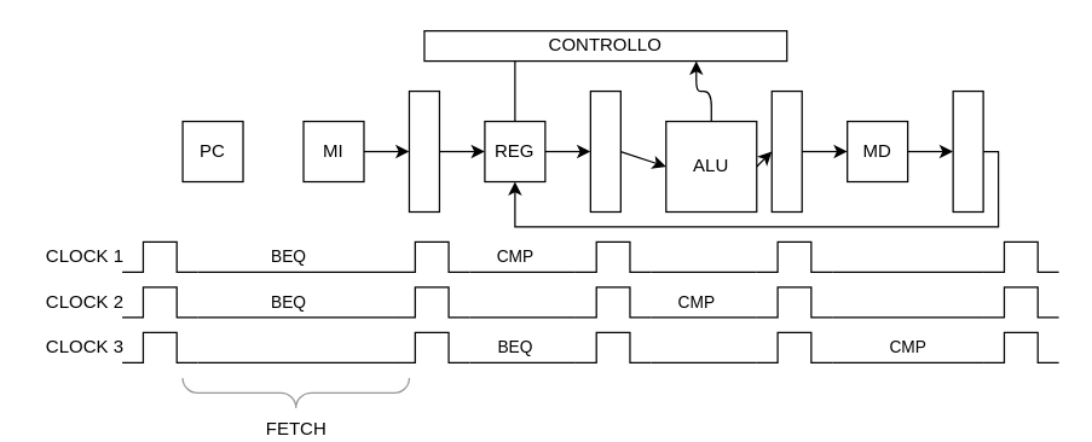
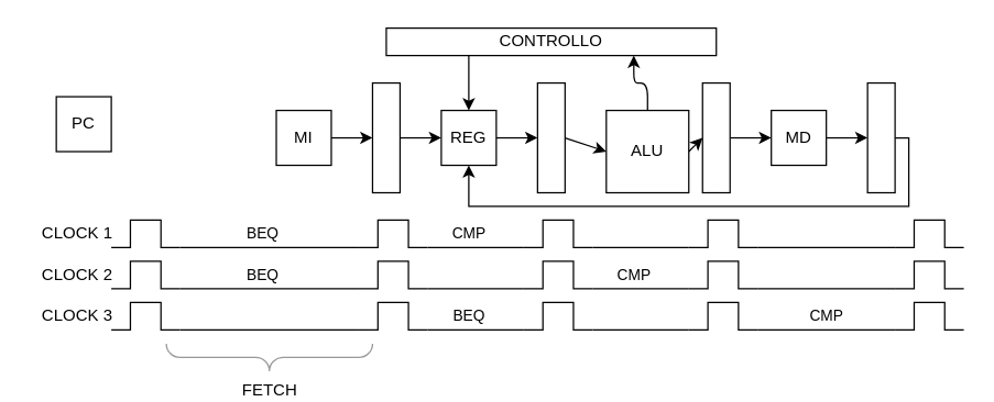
  <mxCell id="0" />
  <mxCell id="1" parent="0" />
  <mxCell id="2" style="edgeStyle=none;html=1;exitX=1;exitY=0.5;exitDx=0;exitDy=0;entryX=0.5;entryY=1;entryDx=0;entryDy=0;" edge="1" parent="1" source="3" target="19"><mxGeometry relative="1" as="geometry" /></mxCell>
  <mxCell id="3" value="REG" style="whiteSpace=wrap;html=1;aspect=fixed;container=0;" vertex="1" parent="1"><mxGeometry x="320" y="80" width="40" height="40" as="geometry" /></mxCell>
  <mxCell id="4" style="edgeStyle=none;html=1;exitX=1;exitY=0.5;exitDx=0;exitDy=0;entryX=0.5;entryY=1;entryDx=0;entryDy=0;" edge="1" parent="1" source="5" target="17"><mxGeometry relative="1" as="geometry" /></mxCell>
  <mxCell id="5" value="MD" style="whiteSpace=wrap;html=1;aspect=fixed;container=0;" vertex="1" parent="1"><mxGeometry x="560" y="80" width="40" height="40" as="geometry" /></mxCell>
  <mxCell id="6" style="edgeStyle=none;html=1;exitX=1;exitY=0.5;exitDx=0;exitDy=0;entryX=0.5;entryY=1;entryDx=0;entryDy=0;" edge="1" parent="1" source="8" target="21"><mxGeometry relative="1" as="geometry" /></mxCell>
  <mxCell id="7" style="edgeStyle=orthogonalEdgeStyle;html=1;exitX=0.5;exitY=0;exitDx=0;exitDy=0;entryX=0.75;entryY=1;entryDx=0;entryDy=0;" edge="1" parent="1" source="8" target="13"><mxGeometry relative="1" as="geometry" /></mxCell>
  <mxCell id="8" value="ALU" style="whiteSpace=wrap;html=1;aspect=fixed;container=0;" vertex="1" parent="1"><mxGeometry x="440" y="80" width="60" height="60" as="geometry" /></mxCell>
  <mxCell id="9" style="edgeStyle=none;html=1;exitX=1;exitY=0.5;exitDx=0;exitDy=0;entryX=0.5;entryY=1;entryDx=0;entryDy=0;" edge="1" parent="1" source="10" target="15"><mxGeometry relative="1" as="geometry" /></mxCell>
  <mxCell id="10" value="MI" style="whiteSpace=wrap;html=1;aspect=fixed;container=0;" vertex="1" parent="1"><mxGeometry x="200" y="80" width="40" height="40" as="geometry" /></mxCell>
- <mxCell id="11" value="PC" style="whiteSpace=wrap;html=1;aspect=fixed;container=0;" vertex="1" parent="1"><mxGeometry x="120" y="80" width="40" height="40" as="geometry" /></mxCell>
- <mxCell id="12" style="edgeStyle=orthogonalEdgeStyle;html=1;exitX=0.25;exitY=1;exitDx=0;exitDy=0;entryX=0.5;entryY=0;entryDx=0;entryDy=0;endArrow=none;" edge="1" parent="1" source="13" target="3"><mxGeometry relative="1" as="geometry" /></mxCell>
+ <mxCell id="11" value="PC" style="whiteSpace=wrap;html=1;aspect=fixed;container=0;" vertex="1" parent="1"><mxGeometry x="40" y="70" width="40" height="40" as="geometry" /></mxCell>
+ <mxCell id="12" style="edgeStyle=orthogonalEdgeStyle;html=1;exitX=0.25;exitY=1;exitDx=0;exitDy=0;entryX=0.5;entryY=0;entryDx=0;entryDy=0;" edge="1" parent="1" source="13" target="3"><mxGeometry relative="1" as="geometry" /></mxCell>
  <mxCell id="13" value="CONTROLLO" style="rounded=0;whiteSpace=wrap;html=1;container=0;" vertex="1" parent="1"><mxGeometry x="280" y="20" width="240" height="20" as="geometry" /></mxCell>
  <mxCell id="14" style="edgeStyle=none;html=1;exitX=0.5;exitY=0;exitDx=0;exitDy=0;entryX=0;entryY=0.5;entryDx=0;entryDy=0;" edge="1" parent="1" source="15" target="3"><mxGeometry relative="1" as="geometry" /></mxCell>
  <mxCell id="15" value="" style="rounded=0;whiteSpace=wrap;html=1;direction=south;" vertex="1" parent="1"><mxGeometry x="270" y="60" width="20" height="80" as="geometry" /></mxCell>
  <mxCell id="16" style="edgeStyle=orthogonalEdgeStyle;html=1;exitX=0.5;exitY=0;exitDx=0;exitDy=0;entryX=0.5;entryY=1;entryDx=0;entryDy=0;rounded=0;" edge="1" parent="1" source="17" target="3"><mxGeometry relative="1" as="geometry"><Array as="points"><mxPoint x="660" y="100" /><mxPoint x="660" y="150" /><mxPoint x="340" y="150" /></Array></mxGeometry></mxCell>
  <mxCell id="17" value="" style="rounded=0;whiteSpace=wrap;html=1;direction=south;" vertex="1" parent="1"><mxGeometry x="630" y="60" width="20" height="80" as="geometry" /></mxCell>
  <mxCell id="18" style="edgeStyle=none;html=1;exitX=0.5;exitY=0;exitDx=0;exitDy=0;entryX=0;entryY=0.5;entryDx=0;entryDy=0;" edge="1" parent="1" source="19" target="8"><mxGeometry relative="1" as="geometry" /></mxCell>
  <mxCell id="19" value="" style="rounded=0;whiteSpace=wrap;html=1;direction=south;" vertex="1" parent="1"><mxGeometry x="390" y="60" width="20" height="80" as="geometry" /></mxCell>
  <mxCell id="20" style="edgeStyle=none;html=1;exitX=0.5;exitY=0;exitDx=0;exitDy=0;entryX=0;entryY=0.5;entryDx=0;entryDy=0;" edge="1" parent="1" source="21" target="5"><mxGeometry relative="1" as="geometry" /></mxCell>
  <mxCell id="21" value="" style="rounded=0;whiteSpace=wrap;html=1;direction=south;" vertex="1" parent="1"><mxGeometry x="510" y="60" width="20" height="80" as="geometry" /></mxCell>
  <mxCell id="22" value="" style="pointerEvents=1;verticalLabelPosition=bottom;shadow=0;dashed=0;align=center;html=1;verticalAlign=top;shape=mxgraph.electrical.waveforms.pulse_1;" vertex="1" parent="1"><mxGeometry x="260" y="160" width="50" height="20" as="geometry" /></mxCell>
  <mxCell id="23" value="" style="pointerEvents=1;verticalLabelPosition=bottom;shadow=0;dashed=0;align=center;html=1;verticalAlign=top;shape=mxgraph.electrical.waveforms.pulse_1;" vertex="1" parent="1"><mxGeometry x="80" y="160" width="50" height="20" as="geometry" /></mxCell>
  <mxCell id="24" value="" style="pointerEvents=1;verticalLabelPosition=bottom;shadow=0;dashed=0;align=center;html=1;verticalAlign=top;shape=mxgraph.electrical.waveforms.pulse_1;" vertex="1" parent="1"><mxGeometry x="500" y="160" width="50" height="20" as="geometry" /></mxCell>
  <mxCell id="25" value="" style="pointerEvents=1;verticalLabelPosition=bottom;shadow=0;dashed=0;align=center;html=1;verticalAlign=top;shape=mxgraph.electrical.waveforms.pulse_1;" vertex="1" parent="1"><mxGeometry x="380" y="160" width="50" height="20" as="geometry" /></mxCell>
  <mxCell id="26" value="" style="pointerEvents=1;verticalLabelPosition=bottom;shadow=0;dashed=0;align=center;html=1;verticalAlign=top;shape=mxgraph.electrical.waveforms.pulse_1;" vertex="1" parent="1"><mxGeometry x="650" y="160" width="50" height="20" as="geometry" /></mxCell>
  <mxCell id="27" value="BEQ" style="endArrow=none;html=1;exitX=1;exitY=1;exitDx=0;exitDy=0;exitPerimeter=0;entryX=0;entryY=1;entryDx=0;entryDy=0;entryPerimeter=0;" edge="1" parent="1" source="23" target="22"><mxGeometry x="-0.077" y="10" width="50" height="50" relative="1" as="geometry"><mxPoint x="140" y="180" as="sourcePoint" /><mxPoint x="210" y="180" as="targetPoint" /><mxPoint as="offset" /></mxGeometry></mxCell>
  <mxCell id="28" value="CMP" style="endArrow=none;html=1;exitX=1;exitY=1;exitDx=0;exitDy=0;exitPerimeter=0;entryX=0;entryY=1;entryDx=0;entryDy=0;entryPerimeter=0;" edge="1" parent="1" source="22" target="25"><mxGeometry x="-0.143" y="10" width="50" height="50" relative="1" as="geometry"><mxPoint x="300" y="200" as="sourcePoint" /><mxPoint x="370" y="170" as="targetPoint" /><mxPoint as="offset" /></mxGeometry></mxCell>
  <mxCell id="29" value="" style="endArrow=none;html=1;exitX=1;exitY=1;exitDx=0;exitDy=0;exitPerimeter=0;entryX=0;entryY=1;entryDx=0;entryDy=0;entryPerimeter=0;" edge="1" parent="1" source="25" target="24"><mxGeometry x="-0.143" y="10" width="50" height="50" relative="1" as="geometry"><mxPoint x="430" y="195" as="sourcePoint" /><mxPoint x="480" y="145" as="targetPoint" /><mxPoint as="offset" /></mxGeometry></mxCell>
  <mxCell id="30" value="" style="endArrow=none;html=1;exitX=1;exitY=1;exitDx=0;exitDy=0;exitPerimeter=0;entryX=0;entryY=1;entryDx=0;entryDy=0;entryPerimeter=0;" edge="1" parent="1" source="24" target="26"><mxGeometry width="50" height="50" relative="1" as="geometry"><mxPoint x="560" y="170" as="sourcePoint" /><mxPoint x="610" y="190" as="targetPoint" /></mxGeometry></mxCell>
  <mxCell id="31" value="" style="pointerEvents=1;verticalLabelPosition=bottom;shadow=0;dashed=0;align=center;html=1;verticalAlign=top;shape=mxgraph.electrical.waveforms.pulse_1;" vertex="1" parent="1"><mxGeometry x="260" y="190" width="50" height="20" as="geometry" /></mxCell>
  <mxCell id="32" value="" style="pointerEvents=1;verticalLabelPosition=bottom;shadow=0;dashed=0;align=center;html=1;verticalAlign=top;shape=mxgraph.electrical.waveforms.pulse_1;" vertex="1" parent="1"><mxGeometry x="80" y="190" width="50" height="20" as="geometry" /></mxCell>
  <mxCell id="33" value="" style="pointerEvents=1;verticalLabelPosition=bottom;shadow=0;dashed=0;align=center;html=1;verticalAlign=top;shape=mxgraph.electrical.waveforms.pulse_1;" vertex="1" parent="1"><mxGeometry x="500" y="190" width="50" height="20" as="geometry" /></mxCell>
  <mxCell id="34" value="" style="pointerEvents=1;verticalLabelPosition=bottom;shadow=0;dashed=0;align=center;html=1;verticalAlign=top;shape=mxgraph.electrical.waveforms.pulse_1;" vertex="1" parent="1"><mxGeometry x="380" y="190" width="50" height="20" as="geometry" /></mxCell>
  <mxCell id="35" value="" style="pointerEvents=1;verticalLabelPosition=bottom;shadow=0;dashed=0;align=center;html=1;verticalAlign=top;shape=mxgraph.electrical.waveforms.pulse_1;" vertex="1" parent="1"><mxGeometry x="650" y="190" width="50" height="20" as="geometry" /></mxCell>
  <mxCell id="36" value="BEQ" style="endArrow=none;html=1;exitX=1;exitY=1;exitDx=0;exitDy=0;exitPerimeter=0;entryX=0;entryY=1;entryDx=0;entryDy=0;entryPerimeter=0;" edge="1" parent="1" source="32" target="31"><mxGeometry x="-0.077" y="10" width="50" height="50" relative="1" as="geometry"><mxPoint x="140" y="210" as="sourcePoint" /><mxPoint x="210" y="210" as="targetPoint" /><mxPoint as="offset" /></mxGeometry></mxCell>
  <mxCell id="37" value="" style="endArrow=none;html=1;exitX=1;exitY=1;exitDx=0;exitDy=0;exitPerimeter=0;entryX=0;entryY=1;entryDx=0;entryDy=0;entryPerimeter=0;" edge="1" parent="1" source="31" target="34"><mxGeometry x="-0.143" y="10" width="50" height="50" relative="1" as="geometry"><mxPoint x="300" y="230" as="sourcePoint" /><mxPoint x="370" y="200" as="targetPoint" /><mxPoint as="offset" /></mxGeometry></mxCell>
  <mxCell id="38" value="CMP" style="endArrow=none;html=1;exitX=1;exitY=1;exitDx=0;exitDy=0;exitPerimeter=0;entryX=0;entryY=1;entryDx=0;entryDy=0;entryPerimeter=0;" edge="1" parent="1" source="34" target="33"><mxGeometry x="-0.143" y="10" width="50" height="50" relative="1" as="geometry"><mxPoint x="430" y="225" as="sourcePoint" /><mxPoint x="480" y="175" as="targetPoint" /><mxPoint as="offset" /></mxGeometry></mxCell>
  <mxCell id="39" value="" style="endArrow=none;html=1;exitX=1;exitY=1;exitDx=0;exitDy=0;exitPerimeter=0;entryX=0;entryY=1;entryDx=0;entryDy=0;entryPerimeter=0;" edge="1" parent="1" source="33" target="35"><mxGeometry y="10" width="50" height="50" relative="1" as="geometry"><mxPoint x="560" y="200" as="sourcePoint" /><mxPoint x="610" y="220" as="targetPoint" /><mxPoint as="offset" /></mxGeometry></mxCell>
  <mxCell id="40" value="CLOCK 1" style="text;html=1;align=center;verticalAlign=middle;resizable=0;points=[];autosize=1;strokeColor=none;fillColor=none;" vertex="1" parent="1"><mxGeometry x="20" y="155" width="70" height="30" as="geometry" /></mxCell>
  <mxCell id="41" value="CLOCK 2" style="text;html=1;align=center;verticalAlign=middle;resizable=0;points=[];autosize=1;strokeColor=none;fillColor=none;" vertex="1" parent="1"><mxGeometry x="20" y="185" width="70" height="30" as="geometry" /></mxCell>
  <mxCell id="42" value="" style="pointerEvents=1;verticalLabelPosition=bottom;shadow=0;dashed=0;align=center;html=1;verticalAlign=top;shape=mxgraph.electrical.waveforms.pulse_1;" vertex="1" parent="1"><mxGeometry x="260" y="220" width="50" height="20" as="geometry" /></mxCell>
  <mxCell id="43" value="" style="pointerEvents=1;verticalLabelPosition=bottom;shadow=0;dashed=0;align=center;html=1;verticalAlign=top;shape=mxgraph.electrical.waveforms.pulse_1;" vertex="1" parent="1"><mxGeometry x="80" y="220" width="50" height="20" as="geometry" /></mxCell>
  <mxCell id="44" value="" style="pointerEvents=1;verticalLabelPosition=bottom;shadow=0;dashed=0;align=center;html=1;verticalAlign=top;shape=mxgraph.electrical.waveforms.pulse_1;" vertex="1" parent="1"><mxGeometry x="500" y="220" width="50" height="20" as="geometry" /></mxCell>
  <mxCell id="45" value="" style="pointerEvents=1;verticalLabelPosition=bottom;shadow=0;dashed=0;align=center;html=1;verticalAlign=top;shape=mxgraph.electrical.waveforms.pulse_1;" vertex="1" parent="1"><mxGeometry x="380" y="220" width="50" height="20" as="geometry" /></mxCell>
  <mxCell id="46" value="" style="pointerEvents=1;verticalLabelPosition=bottom;shadow=0;dashed=0;align=center;html=1;verticalAlign=top;shape=mxgraph.electrical.waveforms.pulse_1;" vertex="1" parent="1"><mxGeometry x="650" y="220" width="50" height="20" as="geometry" /></mxCell>
  <mxCell id="47" value="" style="endArrow=none;html=1;exitX=1;exitY=1;exitDx=0;exitDy=0;exitPerimeter=0;entryX=0;entryY=1;entryDx=0;entryDy=0;entryPerimeter=0;" edge="1" parent="1" source="43" target="42"><mxGeometry width="50" height="50" relative="1" as="geometry"><mxPoint x="140" y="240" as="sourcePoint" /><mxPoint x="210" y="240" as="targetPoint" /></mxGeometry></mxCell>
  <mxCell id="48" value="BEQ" style="endArrow=none;html=1;exitX=1;exitY=1;exitDx=0;exitDy=0;exitPerimeter=0;entryX=0;entryY=1;entryDx=0;entryDy=0;entryPerimeter=0;" edge="1" parent="1" source="42" target="45"><mxGeometry x="-0.143" y="10" width="50" height="50" relative="1" as="geometry"><mxPoint x="300" y="260" as="sourcePoint" /><mxPoint x="370" y="230" as="targetPoint" /><mxPoint as="offset" /></mxGeometry></mxCell>
  <mxCell id="49" value="" style="endArrow=none;html=1;exitX=1;exitY=1;exitDx=0;exitDy=0;exitPerimeter=0;entryX=0;entryY=1;entryDx=0;entryDy=0;entryPerimeter=0;" edge="1" parent="1" source="45" target="44"><mxGeometry x="-0.143" y="10" width="50" height="50" relative="1" as="geometry"><mxPoint x="430" y="255" as="sourcePoint" /><mxPoint x="480" y="205" as="targetPoint" /><mxPoint as="offset" /></mxGeometry></mxCell>
  <mxCell id="50" value="CMP" style="endArrow=none;html=1;exitX=1;exitY=1;exitDx=0;exitDy=0;exitPerimeter=0;entryX=0;entryY=1;entryDx=0;entryDy=0;entryPerimeter=0;" edge="1" parent="1" source="44" target="46"><mxGeometry y="10" width="50" height="50" relative="1" as="geometry"><mxPoint x="560" y="230" as="sourcePoint" /><mxPoint x="610" y="250" as="targetPoint" /><mxPoint as="offset" /></mxGeometry></mxCell>
  <mxCell id="51" value="CLOCK 3" style="text;html=1;align=center;verticalAlign=middle;resizable=0;points=[];autosize=1;strokeColor=none;fillColor=none;" vertex="1" parent="1"><mxGeometry x="20" y="215" width="70" height="30" as="geometry" /></mxCell>
  <mxCell id="52" value="FETCH" style="verticalLabelPosition=bottom;shadow=0;dashed=0;align=center;html=1;verticalAlign=top;strokeWidth=1;shape=mxgraph.mockup.markup.curlyBrace;strokeColor=#999999;direction=west;" vertex="1" parent="1"><mxGeometry x="120" y="250" width="150" height="20" as="geometry" /></mxCell>
